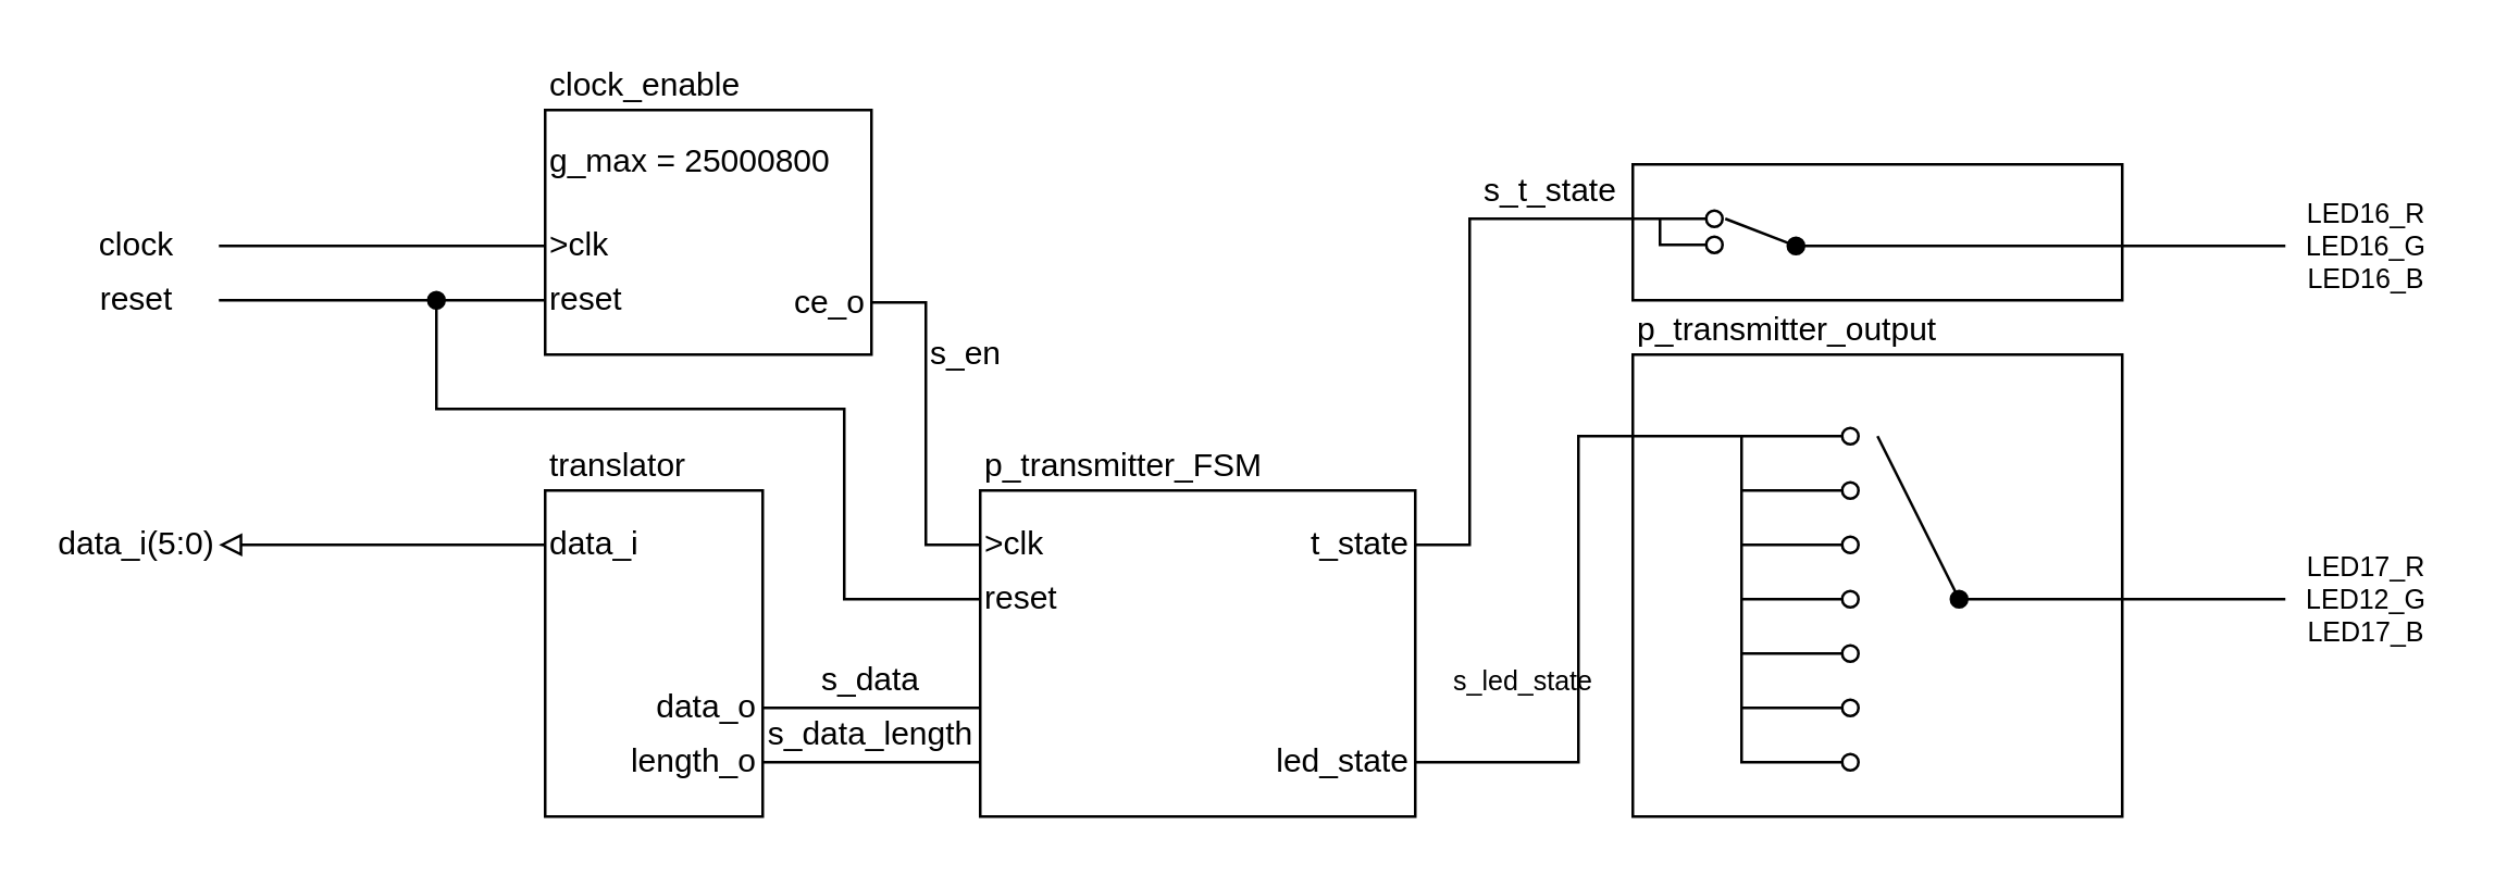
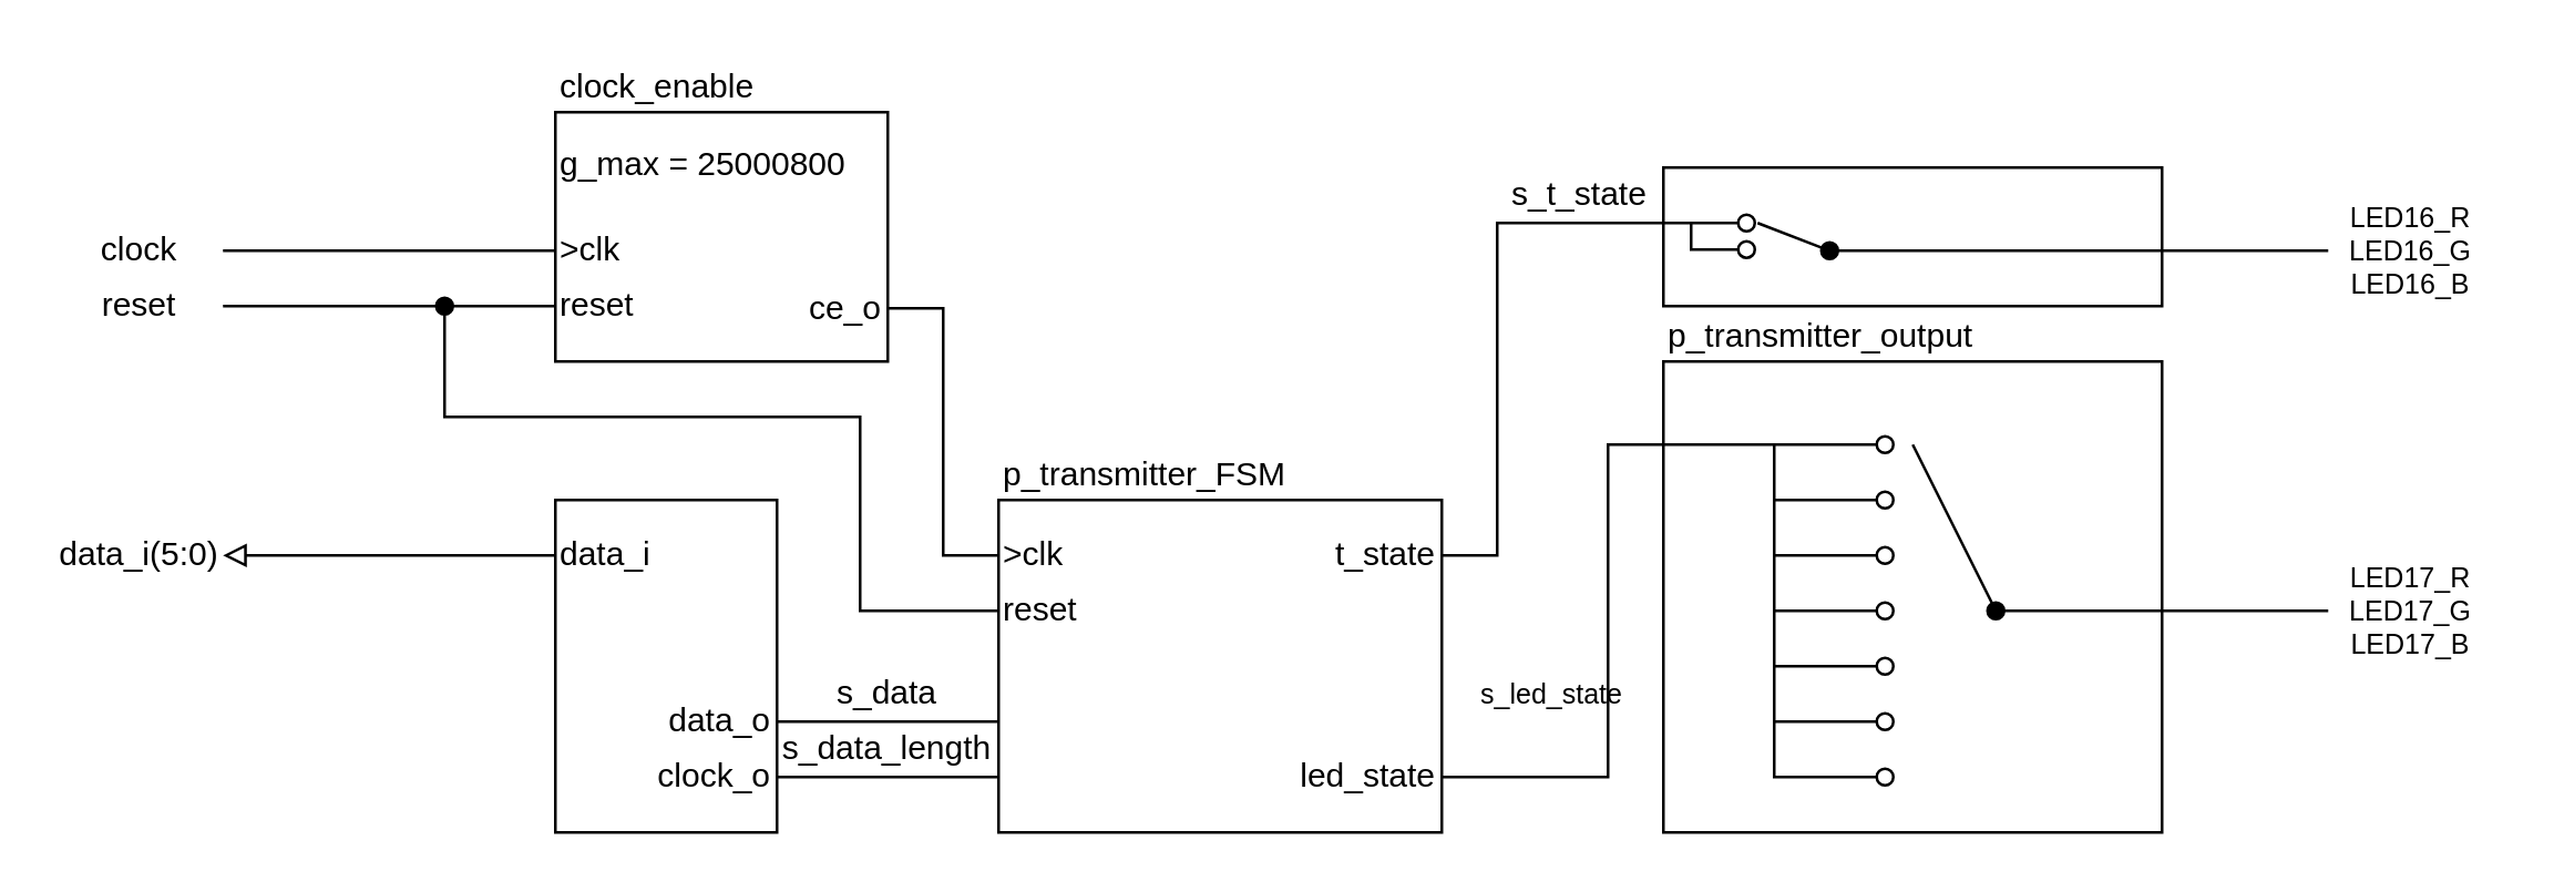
  <mxCell id="0" />
  <mxCell id="1" parent="0" />
  <mxCell id="2" value="" style="group" vertex="1" connectable="0" parent="1"><mxGeometry x="200" y="160" width="80" height="140" as="geometry" /></mxCell>
  <mxCell id="3" value="" style="rounded=0;whiteSpace=wrap;html=1;" vertex="1" parent="2"><mxGeometry y="20" width="80" height="120" as="geometry" /></mxCell>
  <mxCell id="4" value="data_i" style="text;html=1;strokeColor=none;fillColor=none;align=left;verticalAlign=middle;whiteSpace=wrap;rounded=0;" vertex="1" parent="2"><mxGeometry y="30" width="40" height="20" as="geometry" /></mxCell>
  <mxCell id="5" value="data_o" style="text;html=1;strokeColor=none;fillColor=none;align=right;verticalAlign=middle;whiteSpace=wrap;rounded=0;" vertex="1" parent="2"><mxGeometry y="90" width="80" height="20" as="geometry" /></mxCell>
- <mxCell id="6" value="translator" style="text;html=1;strokeColor=none;fillColor=none;align=left;verticalAlign=bottom;whiteSpace=wrap;rounded=0;" vertex="1" parent="2"><mxGeometry width="80" height="20" as="geometry" /></mxCell>
- <mxCell id="7" value="length_o" style="text;html=1;strokeColor=none;fillColor=none;align=right;verticalAlign=middle;whiteSpace=wrap;rounded=0;" vertex="1" parent="2"><mxGeometry y="110" width="80" height="20" as="geometry" /></mxCell>
+ <mxCell id="7" value="clock_o" style="text;html=1;strokeColor=none;fillColor=none;align=right;verticalAlign=middle;whiteSpace=wrap;rounded=0;" vertex="1" parent="2"><mxGeometry y="110" width="80" height="20" as="geometry" /></mxCell>
  <mxCell id="8" style="edgeStyle=orthogonalEdgeStyle;rounded=0;orthogonalLoop=1;jettySize=auto;html=1;exitX=0;exitY=0.5;exitDx=0;exitDy=0;endArrow=block;endFill=0;entryX=1;entryY=0.5;entryDx=0;entryDy=0;" edge="1" parent="1" source="4" target="27"><mxGeometry relative="1" as="geometry"><mxPoint x="40" y="200" as="targetPoint" /></mxGeometry></mxCell>
  <mxCell id="9" style="edgeStyle=orthogonalEdgeStyle;rounded=0;orthogonalLoop=1;jettySize=auto;html=1;exitX=1;exitY=0.5;exitDx=0;exitDy=0;endArrow=none;endFill=0;entryX=0;entryY=0.5;entryDx=0;entryDy=0;" edge="1" parent="1" source="5"><mxGeometry relative="1" as="geometry"><mxPoint x="360" y="260" as="targetPoint" /><Array as="points"><mxPoint x="360" y="260" /></Array></mxGeometry></mxCell>
  <mxCell id="10" style="edgeStyle=orthogonalEdgeStyle;rounded=0;orthogonalLoop=1;jettySize=auto;html=1;exitX=1;exitY=0.5;exitDx=0;exitDy=0;endArrow=none;endFill=0;entryX=0;entryY=0.5;entryDx=0;entryDy=0;" edge="1" parent="1" source="7"><mxGeometry relative="1" as="geometry"><mxPoint x="360" y="280" as="targetPoint" /><Array as="points"><mxPoint x="340" y="280" /><mxPoint x="340" y="280" /></Array></mxGeometry></mxCell>
  <mxCell id="11" style="edgeStyle=orthogonalEdgeStyle;rounded=0;orthogonalLoop=1;jettySize=auto;html=1;exitX=0;exitY=0.5;exitDx=0;exitDy=0;endArrow=oval;endFill=1;" edge="1" parent="1" source="14"><mxGeometry relative="1" as="geometry"><mxPoint x="160" y="110" as="targetPoint" /><Array as="points"><mxPoint x="310" y="220" /><mxPoint x="310" y="150" /><mxPoint x="160" y="150" /></Array></mxGeometry></mxCell>
  <mxCell id="12" value="" style="group" vertex="1" connectable="0" parent="1"><mxGeometry x="360" y="160" width="160" height="140" as="geometry" /></mxCell>
  <mxCell id="13" value="" style="rounded=0;whiteSpace=wrap;html=1;" vertex="1" parent="12"><mxGeometry y="20" width="160" height="120" as="geometry" /></mxCell>
  <mxCell id="14" value="reset" style="text;html=1;strokeColor=none;fillColor=none;align=left;verticalAlign=middle;whiteSpace=wrap;rounded=0;" vertex="1" parent="12"><mxGeometry y="50" width="80" height="20" as="geometry" /></mxCell>
  <mxCell id="15" value="p_transmitter_FSM" style="text;html=1;strokeColor=none;fillColor=none;align=left;verticalAlign=bottom;whiteSpace=wrap;rounded=0;" vertex="1" parent="12"><mxGeometry width="160" height="20" as="geometry" /></mxCell>
  <mxCell id="16" value="t_state" style="text;html=1;strokeColor=none;fillColor=none;align=right;verticalAlign=middle;whiteSpace=wrap;rounded=0;" vertex="1" parent="12"><mxGeometry x="80" y="30" width="80" height="20" as="geometry" /></mxCell>
  <mxCell id="17" value="&amp;gt;clk" style="text;html=1;strokeColor=none;fillColor=none;align=left;verticalAlign=middle;whiteSpace=wrap;rounded=0;" vertex="1" parent="12"><mxGeometry y="30" width="80" height="20" as="geometry" /></mxCell>
  <mxCell id="18" value="led_state" style="text;html=1;strokeColor=none;fillColor=none;align=right;verticalAlign=middle;whiteSpace=wrap;rounded=0;" vertex="1" parent="12"><mxGeometry x="80" y="110" width="80" height="20" as="geometry" /></mxCell>
  <mxCell id="19" style="edgeStyle=elbowEdgeStyle;rounded=0;orthogonalLoop=1;jettySize=auto;html=1;exitX=0;exitY=0.5;exitDx=0;exitDy=0;startArrow=none;startFill=0;endArrow=none;endFill=0;entryX=1;entryY=0.5;entryDx=0;entryDy=0;" edge="1" parent="1" source="32" target="29"><mxGeometry relative="1" as="geometry"><mxPoint x="40" y="110" as="targetPoint" /></mxGeometry></mxCell>
  <mxCell id="20" style="edgeStyle=elbowEdgeStyle;rounded=0;orthogonalLoop=1;jettySize=auto;html=1;exitX=1;exitY=0.5;exitDx=0;exitDy=0;startArrow=none;startFill=0;endArrow=none;endFill=0;entryX=0;entryY=0.5;entryDx=0;entryDy=0;" edge="1" parent="1" source="34" target="17"><mxGeometry relative="1" as="geometry"><mxPoint x="380" y="110.8" as="targetPoint" /></mxGeometry></mxCell>
  <mxCell id="21" style="edgeStyle=elbowEdgeStyle;rounded=0;orthogonalLoop=1;jettySize=auto;html=1;exitX=0;exitY=0.5;exitDx=0;exitDy=0;startArrow=none;startFill=0;endArrow=none;endFill=0;entryX=1;entryY=0.5;entryDx=0;entryDy=0;" edge="1" parent="1" source="36" target="28"><mxGeometry relative="1" as="geometry"><mxPoint x="40" y="90" as="targetPoint" /></mxGeometry></mxCell>
- <mxCell id="22" value="s_en" style="text;html=1;strokeColor=none;fillColor=none;align=left;verticalAlign=middle;whiteSpace=wrap;rounded=0;" vertex="1" parent="1"><mxGeometry x="340" y="120" width="50" height="20" as="geometry" /></mxCell>
  <mxCell id="23" value="s_t_state" style="text;html=1;strokeColor=none;fillColor=none;align=center;verticalAlign=middle;whiteSpace=wrap;rounded=0;" vertex="1" parent="1"><mxGeometry x="540" y="60" width="60" height="20" as="geometry" /></mxCell>
  <mxCell id="24" value="&lt;font style=&quot;font-size: 10px&quot;&gt;s_led_state&lt;/font&gt;" style="text;html=1;strokeColor=none;fillColor=none;align=center;verticalAlign=middle;whiteSpace=wrap;rounded=0;" vertex="1" parent="1"><mxGeometry x="530" y="240" width="60" height="20" as="geometry" /></mxCell>
  <mxCell id="25" value="s_data" style="text;html=1;strokeColor=none;fillColor=none;align=center;verticalAlign=middle;whiteSpace=wrap;rounded=0;" vertex="1" parent="1"><mxGeometry x="280" y="240" width="80" height="20" as="geometry" /></mxCell>
  <mxCell id="26" value="s_data_length" style="text;html=1;strokeColor=none;fillColor=none;align=center;verticalAlign=middle;whiteSpace=wrap;rounded=0;" vertex="1" parent="1"><mxGeometry x="280" y="260" width="80" height="20" as="geometry" /></mxCell>
  <mxCell id="27" value="data_i(5:0)" style="text;html=1;strokeColor=none;fillColor=none;align=center;verticalAlign=middle;whiteSpace=wrap;rounded=0;" vertex="1" parent="1"><mxGeometry x="20" y="190" width="60" height="20" as="geometry" /></mxCell>
  <mxCell id="28" value="clock&lt;span style=&quot;color: rgba(0 , 0 , 0 , 0) ; font-family: monospace ; font-size: 0px&quot;&gt;%3CmxGraphModel%3E%3Croot%3E%3CmxCell%20id%3D%220%22%2F%3E%3CmxCell%20id%3D%221%22%20parent%3D%220%22%2F%3E%3CmxCell%20id%3D%222%22%20value%3D%22data_i(5%3A0)%22%20style%3D%22text%3Bhtml%3D1%3BstrokeColor%3Dnone%3BfillColor%3Dnone%3Balign%3Dcenter%3BverticalAlign%3Dmiddle%3BwhiteSpace%3Dwrap%3Brounded%3D0%3B%22%20vertex%3D%221%22%20parent%3D%221%22%3E%3CmxGeometry%20x%3D%2220%22%20y%3D%22210%22%20width%3D%2260%22%20height%3D%2220%22%20as%3D%22geometry%22%2F%3E%3C%2FmxCell%3E%3C%2Froot%3E%3C%2FmxGraphModel%3E&lt;/span&gt;" style="text;html=1;strokeColor=none;fillColor=none;align=center;verticalAlign=middle;whiteSpace=wrap;rounded=0;" vertex="1" parent="1"><mxGeometry x="20" y="80" width="60" height="20" as="geometry" /></mxCell>
  <mxCell id="29" value="reset" style="text;html=1;strokeColor=none;fillColor=none;align=center;verticalAlign=middle;whiteSpace=wrap;rounded=0;" vertex="1" parent="1"><mxGeometry x="20" y="100" width="60" height="20" as="geometry" /></mxCell>
  <mxCell id="30" value="" style="group" vertex="1" connectable="0" parent="1"><mxGeometry x="200" y="20" width="120" height="110" as="geometry" /></mxCell>
  <mxCell id="31" value="" style="rounded=0;whiteSpace=wrap;html=1;fillColor=default;" vertex="1" parent="30"><mxGeometry y="20" width="120" height="90" as="geometry" /></mxCell>
  <mxCell id="32" value="reset" style="text;html=1;strokeColor=none;fillColor=none;align=left;verticalAlign=middle;whiteSpace=wrap;rounded=0;" vertex="1" parent="30"><mxGeometry y="80" width="50" height="20" as="geometry" /></mxCell>
  <mxCell id="33" value="clock_enable" style="text;html=1;strokeColor=none;fillColor=none;align=left;verticalAlign=bottom;whiteSpace=wrap;rounded=0;" vertex="1" parent="30"><mxGeometry width="100" height="20" as="geometry" /></mxCell>
  <mxCell id="34" value="ce_o" style="text;html=1;strokeColor=none;fillColor=none;align=right;verticalAlign=middle;whiteSpace=wrap;rounded=0;" vertex="1" parent="30"><mxGeometry x="70" y="81.67" width="50" height="18.33" as="geometry" /></mxCell>
  <mxCell id="35" value="g_max = 25000800" style="text;html=1;strokeColor=none;fillColor=none;align=left;verticalAlign=middle;whiteSpace=wrap;rounded=0;" vertex="1" parent="30"><mxGeometry y="30" width="110" height="18.33" as="geometry" /></mxCell>
  <mxCell id="36" value="&amp;gt;clk" style="text;html=1;strokeColor=none;fillColor=none;align=left;verticalAlign=middle;whiteSpace=wrap;rounded=0;" vertex="1" parent="30"><mxGeometry y="60" width="60" height="20" as="geometry" /></mxCell>
  <mxCell id="37" value="" style="group" vertex="1" connectable="0" parent="1"><mxGeometry x="600" y="40" width="180" height="70" as="geometry" /></mxCell>
  <mxCell id="38" value="" style="rounded=0;whiteSpace=wrap;html=1;fillColor=default;" vertex="1" parent="37"><mxGeometry y="20" width="180" height="50" as="geometry" /></mxCell>
  <mxCell id="39" value="" style="endArrow=oval;html=1;rounded=0;fontSize=9;edgeStyle=orthogonalEdgeStyle;endFill=0;" edge="1" parent="37"><mxGeometry width="50" height="50" relative="1" as="geometry"><mxPoint x="10" y="39.998" as="sourcePoint" /><mxPoint x="30" y="49.576" as="targetPoint" /><Array as="points"><mxPoint x="10" y="39.998" /><mxPoint x="10" y="49.576" /><mxPoint x="30" y="49.576" /></Array></mxGeometry></mxCell>
  <mxCell id="40" value="" style="endArrow=none;html=1;rounded=0;endFill=0;startArrow=oval;startFill=1;" edge="1" parent="37"><mxGeometry width="50" height="50" relative="1" as="geometry"><mxPoint x="60" y="50" as="sourcePoint" /><mxPoint x="34" y="40" as="targetPoint" /></mxGeometry></mxCell>
  <mxCell id="41" value="" style="endArrow=none;html=1;rounded=0;edgeStyle=elbowEdgeStyle;entryX=0;entryY=0.5;entryDx=0;entryDy=0;" edge="1" parent="37" target="55"><mxGeometry width="50" height="50" relative="1" as="geometry"><mxPoint x="60" y="50" as="sourcePoint" /><mxPoint x="240" y="50" as="targetPoint" /></mxGeometry></mxCell>
  <mxCell id="42" value="" style="group" vertex="1" connectable="0" parent="1"><mxGeometry x="600" y="110" width="180" height="190" as="geometry" /></mxCell>
  <mxCell id="43" value="" style="rounded=0;whiteSpace=wrap;html=1;fillColor=default;" vertex="1" parent="42"><mxGeometry y="20" width="180" height="170" as="geometry" /></mxCell>
  <mxCell id="44" value="p_transmitter_output" style="text;html=1;strokeColor=none;fillColor=none;align=left;verticalAlign=bottom;whiteSpace=wrap;rounded=0;" vertex="1" parent="42"><mxGeometry width="180" height="20" as="geometry" /></mxCell>
  <mxCell id="45" value="" style="endArrow=oval;html=1;rounded=0;fontSize=9;edgeStyle=orthogonalEdgeStyle;endFill=0;" edge="1" parent="42"><mxGeometry width="50" height="50" relative="1" as="geometry"><mxPoint x="40" y="49.998" as="sourcePoint" /><mxPoint x="80" y="70" as="targetPoint" /><Array as="points"><mxPoint x="40" y="70" /></Array></mxGeometry></mxCell>
  <mxCell id="46" value="" style="endArrow=none;html=1;rounded=0;endFill=0;startArrow=oval;startFill=1;" edge="1" parent="42"><mxGeometry width="50" height="50" relative="1" as="geometry"><mxPoint x="120" y="110" as="sourcePoint" /><mxPoint x="90" y="50" as="targetPoint" /></mxGeometry></mxCell>
  <mxCell id="47" value="" style="endArrow=oval;html=1;rounded=0;fontSize=9;edgeStyle=orthogonalEdgeStyle;endFill=0;" edge="1" parent="42"><mxGeometry width="50" height="50" relative="1" as="geometry"><mxPoint x="40" y="69.998" as="sourcePoint" /><mxPoint x="80" y="90" as="targetPoint" /><Array as="points"><mxPoint x="40" y="90" /></Array></mxGeometry></mxCell>
  <mxCell id="48" value="" style="endArrow=oval;html=1;rounded=0;fontSize=9;edgeStyle=orthogonalEdgeStyle;endFill=0;" edge="1" parent="42"><mxGeometry width="50" height="50" relative="1" as="geometry"><mxPoint x="40" y="89.998" as="sourcePoint" /><mxPoint x="80" y="110" as="targetPoint" /><Array as="points"><mxPoint x="40" y="110" /></Array></mxGeometry></mxCell>
  <mxCell id="49" value="" style="endArrow=oval;html=1;rounded=0;fontSize=9;edgeStyle=orthogonalEdgeStyle;endFill=0;" edge="1" parent="42"><mxGeometry width="50" height="50" relative="1" as="geometry"><mxPoint x="40" y="149.998" as="sourcePoint" /><mxPoint x="80" y="170" as="targetPoint" /><Array as="points"><mxPoint x="40" y="170" /></Array></mxGeometry></mxCell>
  <mxCell id="50" value="" style="endArrow=oval;html=1;rounded=0;fontSize=9;edgeStyle=orthogonalEdgeStyle;endFill=0;" edge="1" parent="42"><mxGeometry width="50" height="50" relative="1" as="geometry"><mxPoint x="40" y="129.998" as="sourcePoint" /><mxPoint x="80" y="150" as="targetPoint" /><Array as="points"><mxPoint x="40" y="150" /></Array></mxGeometry></mxCell>
  <mxCell id="51" value="" style="endArrow=oval;html=1;rounded=0;fontSize=9;edgeStyle=orthogonalEdgeStyle;endFill=0;" edge="1" parent="42"><mxGeometry width="50" height="50" relative="1" as="geometry"><mxPoint x="40" y="109.998" as="sourcePoint" /><mxPoint x="80" y="130" as="targetPoint" /><Array as="points"><mxPoint x="40" y="130" /></Array></mxGeometry></mxCell>
  <mxCell id="52" style="edgeStyle=elbowEdgeStyle;rounded=0;orthogonalLoop=1;jettySize=auto;html=1;exitX=1;exitY=0.5;exitDx=0;exitDy=0;startArrow=none;startFill=0;endArrow=oval;endFill=0;" edge="1" parent="1" source="18"><mxGeometry relative="1" as="geometry"><mxPoint x="680" y="160" as="targetPoint" /><Array as="points"><mxPoint x="580" y="220" /></Array></mxGeometry></mxCell>
  <mxCell id="53" style="edgeStyle=orthogonalEdgeStyle;rounded=0;orthogonalLoop=1;jettySize=auto;html=1;exitX=1;exitY=0.5;exitDx=0;exitDy=0;endArrow=oval;endFill=0;" edge="1" parent="1" source="16"><mxGeometry relative="1" as="geometry"><mxPoint x="630" y="80" as="targetPoint" /><Array as="points"><mxPoint x="540" y="200" /><mxPoint x="540" y="80" /></Array></mxGeometry></mxCell>
  <mxCell id="54" value="" style="endArrow=none;html=1;rounded=0;edgeStyle=elbowEdgeStyle;" edge="1" parent="1"><mxGeometry width="50" height="50" relative="1" as="geometry"><mxPoint x="720" y="220" as="sourcePoint" /><mxPoint x="840" y="220" as="targetPoint" /></mxGeometry></mxCell>
  <mxCell id="55" value="LED16_R&lt;br&gt;LED16_G&lt;br&gt;LED16_B" style="text;html=1;strokeColor=none;fillColor=none;align=center;verticalAlign=middle;whiteSpace=wrap;rounded=0;fontSize=10;" vertex="1" parent="1"><mxGeometry x="840" y="70" width="60" height="40" as="geometry" /></mxCell>
- <mxCell id="56" value="LED17_R&lt;br&gt;LED12_G&lt;br&gt;LED17_B" style="text;html=1;strokeColor=none;fillColor=none;align=center;verticalAlign=middle;whiteSpace=wrap;rounded=0;fontSize=10;" vertex="1" parent="1"><mxGeometry x="840" y="200" width="60" height="40" as="geometry" /></mxCell>
+ <mxCell id="56" value="LED17_R&lt;br&gt;LED17_G&lt;br&gt;LED17_B" style="text;html=1;strokeColor=none;fillColor=none;align=center;verticalAlign=middle;whiteSpace=wrap;rounded=0;fontSize=10;" vertex="1" parent="1"><mxGeometry x="840" y="200" width="60" height="40" as="geometry" /></mxCell>
